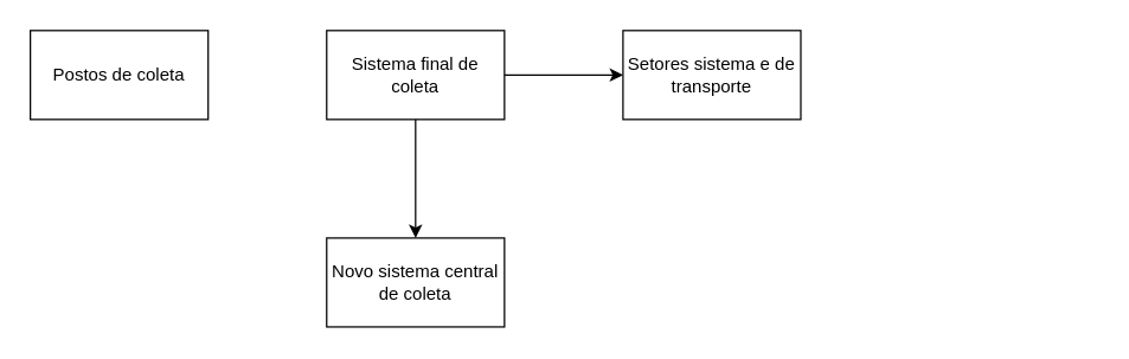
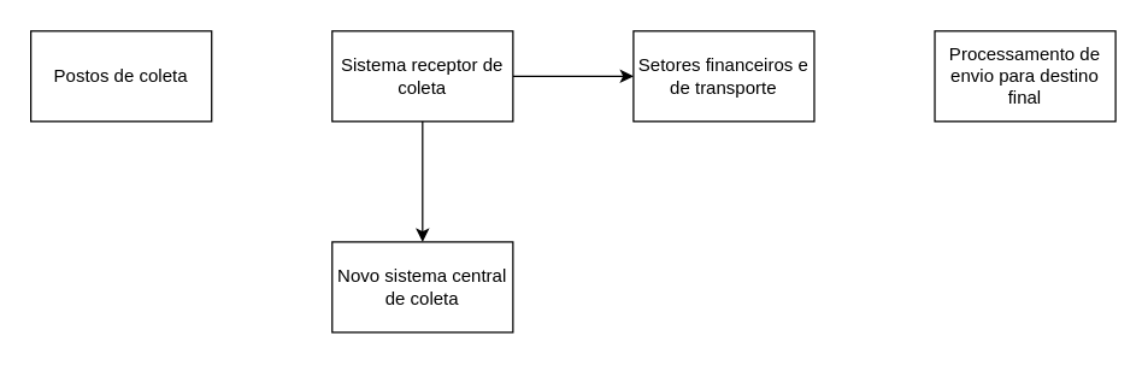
  <mxCell id="0" />
  <mxCell id="1" parent="0" />
  <mxCell id="2" value="Postos de coleta" style="rounded=0;whiteSpace=wrap;html=1;" vertex="1" parent="1"><mxGeometry x="20" y="20" width="120" height="60" as="geometry" /></mxCell>
  <mxCell id="3" value="" style="edgeStyle=orthogonalEdgeStyle;rounded=0;orthogonalLoop=1;jettySize=auto;html=1;" edge="1" parent="1" source="5" target="6"><mxGeometry relative="1" as="geometry" /></mxCell>
  <mxCell id="4" value="" style="edgeStyle=orthogonalEdgeStyle;rounded=0;orthogonalLoop=1;jettySize=auto;html=1;" edge="1" parent="1" source="5" target="8"><mxGeometry relative="1" as="geometry" /></mxCell>
- <mxCell id="5" value="Sistema final de coleta" style="rounded=0;whiteSpace=wrap;html=1;" vertex="1" parent="1"><mxGeometry x="220" y="20" width="120" height="60" as="geometry" /></mxCell>
- <mxCell id="6" value="Setores sistema e de transporte" style="rounded=0;whiteSpace=wrap;html=1;" vertex="1" parent="1"><mxGeometry x="420" y="20" width="120" height="60" as="geometry" /></mxCell>
+ <mxCell id="5" value="Sistema receptor de coleta" style="rounded=0;whiteSpace=wrap;html=1;" vertex="1" parent="1"><mxGeometry x="220" y="20" width="120" height="60" as="geometry" /></mxCell>
+ <mxCell id="6" value="Setores financeiros e de transporte" style="rounded=0;whiteSpace=wrap;html=1;" vertex="1" parent="1"><mxGeometry x="420" y="20" width="120" height="60" as="geometry" /></mxCell>
+ <mxCell id="7" value="Processamento de envio para destino final" style="rounded=0;whiteSpace=wrap;html=1;" vertex="1" parent="1"><mxGeometry x="620" y="20" width="120" height="60" as="geometry" /></mxCell>
  <mxCell id="8" value="Novo sistema central de coleta" style="rounded=0;whiteSpace=wrap;html=1;" vertex="1" parent="1"><mxGeometry x="220" y="160" width="120" height="60" as="geometry" /></mxCell>
